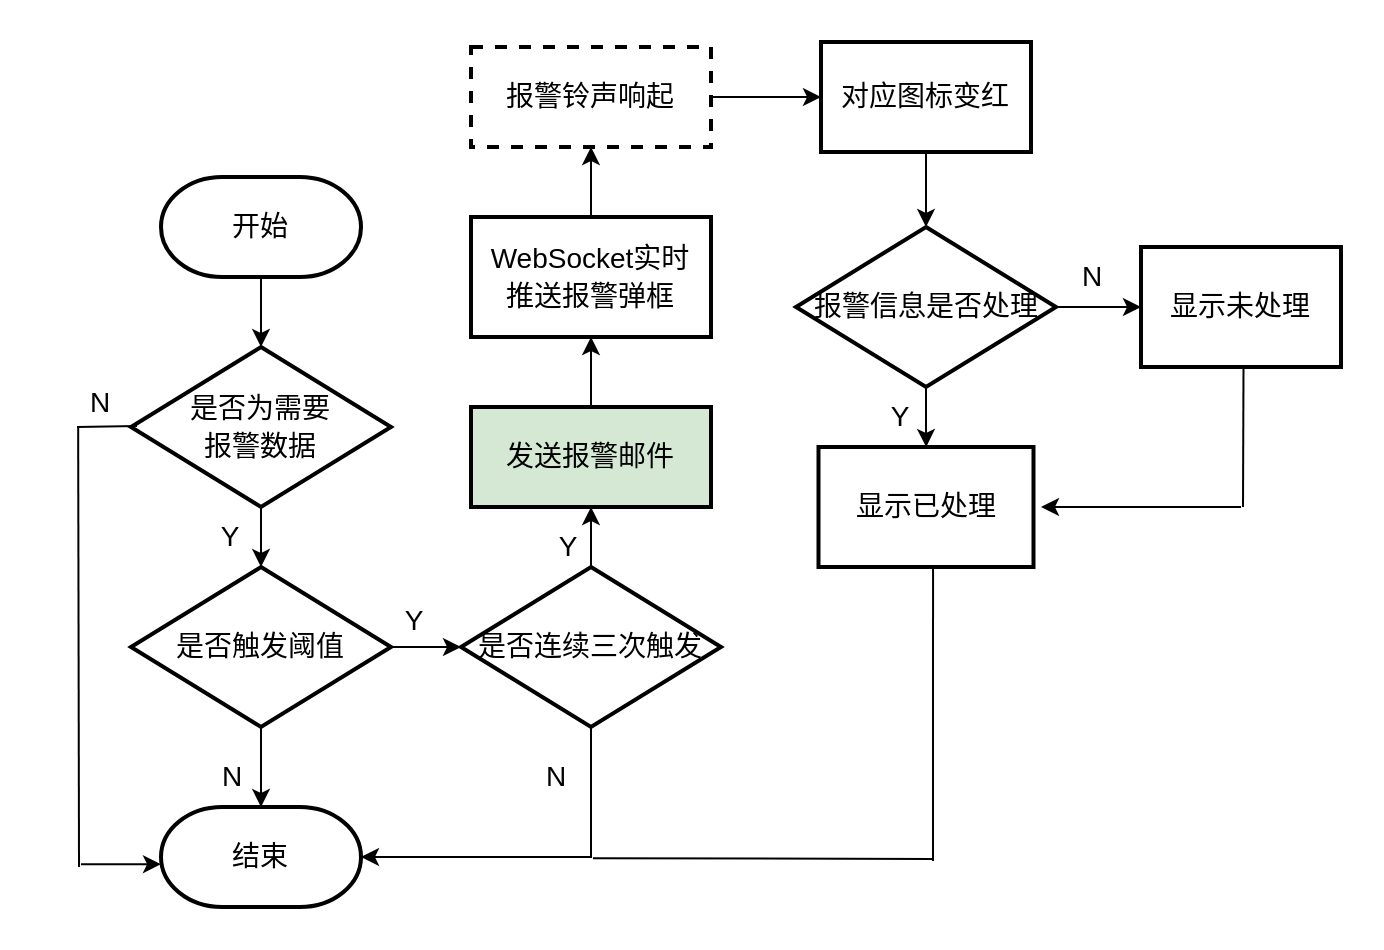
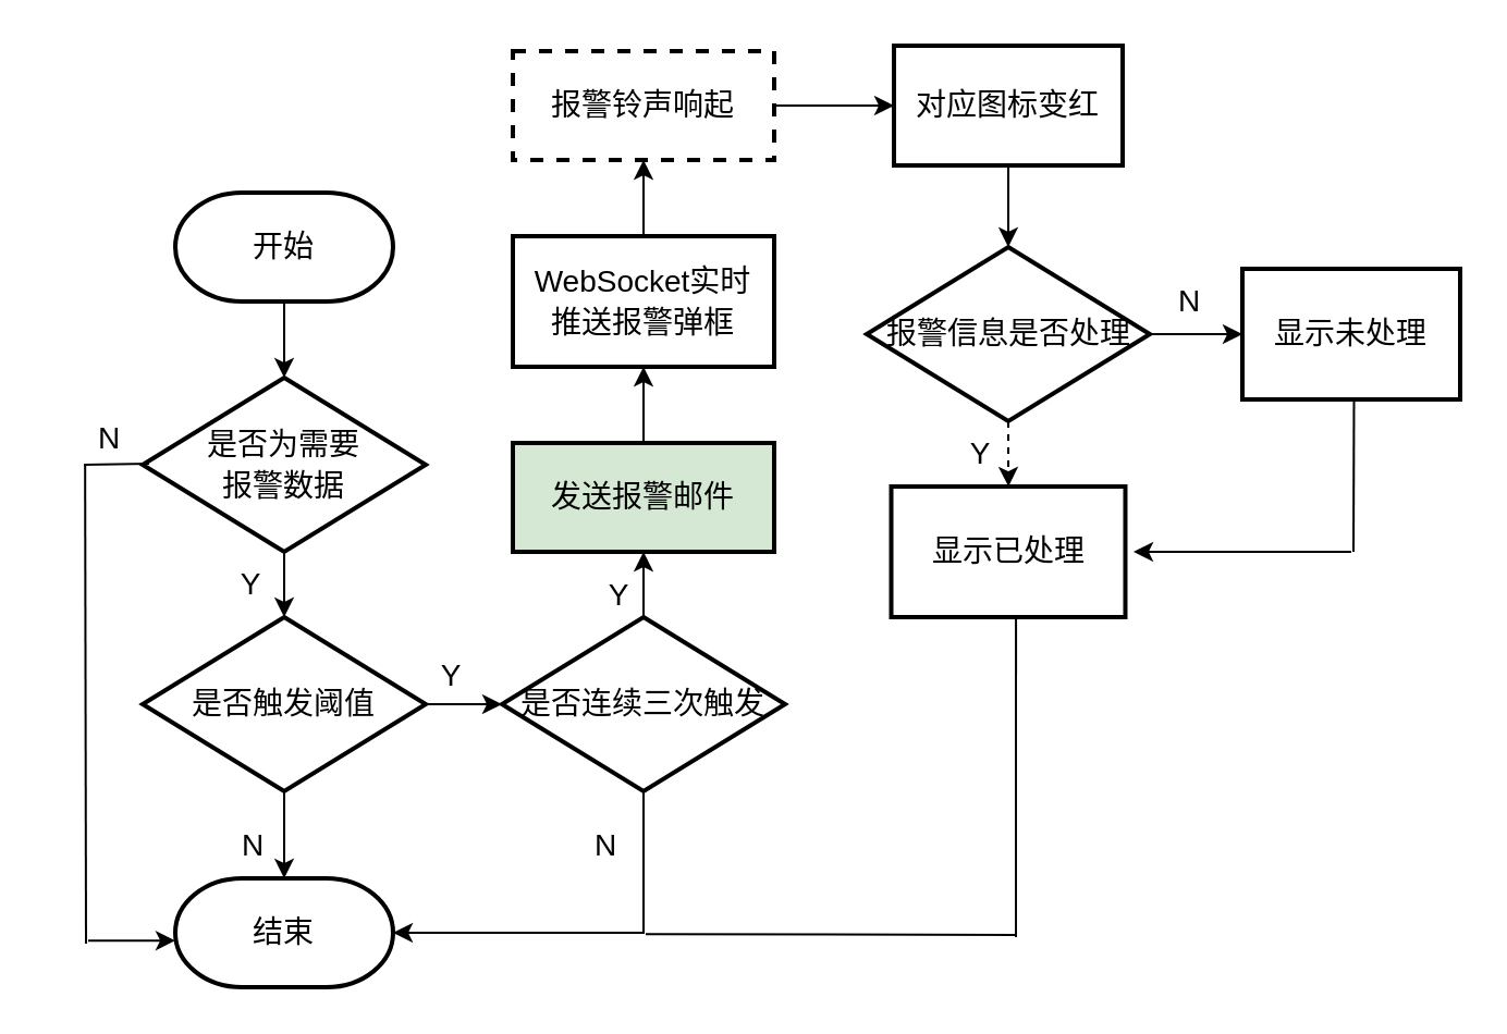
  <mxCell id="0" />
  <mxCell id="1" parent="0" />
  <mxCell id="2" value="" style="edgeStyle=orthogonalEdgeStyle;rounded=0;orthogonalLoop=1;jettySize=auto;html=1;" edge="1" parent="1" source="3" target="5"><mxGeometry relative="1" as="geometry" /></mxCell>
  <mxCell id="3" value="&lt;font style=&quot;font-size: 14px;&quot;&gt;开始&lt;/font&gt;" style="strokeWidth=2;html=1;shape=mxgraph.flowchart.terminator;whiteSpace=wrap;" parent="1" vertex="1"><mxGeometry x="80" y="88" width="100" height="50" as="geometry" /></mxCell>
  <mxCell id="4" value="" style="edgeStyle=orthogonalEdgeStyle;rounded=0;orthogonalLoop=1;jettySize=auto;html=1;" parent="1" source="5" target="8" edge="1"><mxGeometry relative="1" as="geometry" /></mxCell>
  <mxCell id="5" value="&lt;div style=&quot;line-height: 50%;&quot;&gt;&lt;p class=&quot;MsoNormal&quot;&gt;&lt;font style=&quot;font-size: 14px; line-height: 50%;&quot;&gt;是否为需要&lt;/font&gt;&lt;/p&gt;&lt;p class=&quot;MsoNormal&quot;&gt;&lt;font style=&quot;font-size: 14px; line-height: 50%;&quot;&gt;报警数据&lt;/font&gt;&lt;/p&gt;&lt;/div&gt;" style="rhombus;whiteSpace=wrap;html=1;strokeWidth=2;" parent="1" vertex="1"><mxGeometry x="65" y="173" width="130" height="80" as="geometry" /></mxCell>
  <mxCell id="6" value="" style="edgeStyle=orthogonalEdgeStyle;rounded=0;orthogonalLoop=1;jettySize=auto;html=1;" parent="1" source="8" target="10" edge="1"><mxGeometry relative="1" as="geometry" /></mxCell>
  <mxCell id="7" style="edgeStyle=orthogonalEdgeStyle;rounded=0;orthogonalLoop=1;jettySize=auto;html=1;" parent="1" source="8" target="11" edge="1"><mxGeometry relative="1" as="geometry" /></mxCell>
  <mxCell id="8" value="&lt;p class=&quot;MsoNormal&quot;&gt;&lt;font face=&quot;Helvetica&quot; style=&quot;font-size: 14px;&quot;&gt;是否触发阈值&lt;/font&gt;&lt;/p&gt;" style="rhombus;whiteSpace=wrap;html=1;strokeWidth=2;" parent="1" vertex="1"><mxGeometry x="65" y="283" width="130" height="80" as="geometry" /></mxCell>
  <mxCell id="9" value="" style="edgeStyle=orthogonalEdgeStyle;rounded=0;orthogonalLoop=1;jettySize=auto;html=1;" parent="1" source="10" target="17" edge="1"><mxGeometry relative="1" as="geometry" /></mxCell>
  <mxCell id="10" value="&lt;p class=&quot;MsoNormal&quot;&gt;&lt;font style=&quot;font-size: 14px;&quot;&gt;是否连续三次触发&lt;/font&gt;&lt;/p&gt;" style="rhombus;whiteSpace=wrap;html=1;strokeWidth=2;" parent="1" vertex="1"><mxGeometry x="230" y="283" width="130" height="80" as="geometry" /></mxCell>
  <mxCell id="11" value="&lt;font style=&quot;font-size: 14px;&quot;&gt;结束&lt;/font&gt;" style="strokeWidth=2;html=1;shape=mxgraph.flowchart.terminator;whiteSpace=wrap;" parent="1" vertex="1"><mxGeometry x="80" y="403" width="100" height="50" as="geometry" /></mxCell>
  <mxCell id="12" style="edgeStyle=orthogonalEdgeStyle;rounded=0;orthogonalLoop=1;jettySize=auto;html=1;exitX=0.5;exitY=1;exitDx=0;exitDy=0;entryX=1;entryY=0.5;entryDx=0;entryDy=0;entryPerimeter=0;" parent="1" source="10" target="11" edge="1"><mxGeometry relative="1" as="geometry"><Array as="points"><mxPoint x="295" y="428" /></Array></mxGeometry></mxCell>
  <mxCell id="13" value="" style="endArrow=none;html=1;rounded=0;" parent="1" edge="1"><mxGeometry width="50" height="50" relative="1" as="geometry"><mxPoint x="38" y="213" as="sourcePoint" /><mxPoint x="68" y="212.5" as="targetPoint" /></mxGeometry></mxCell>
  <mxCell id="14" value="" style="endArrow=none;html=1;rounded=0;" parent="1" edge="1"><mxGeometry width="50" height="50" relative="1" as="geometry"><mxPoint x="39" y="433" as="sourcePoint" /><mxPoint x="38.58" y="213" as="targetPoint" /></mxGeometry></mxCell>
  <mxCell id="15" value="" style="endArrow=classic;html=1;rounded=0;" parent="1" edge="1"><mxGeometry width="50" height="50" relative="1" as="geometry"><mxPoint x="40" y="431.58" as="sourcePoint" /><mxPoint x="80" y="431.58" as="targetPoint" /></mxGeometry></mxCell>
  <mxCell id="16" value="" style="edgeStyle=orthogonalEdgeStyle;rounded=0;orthogonalLoop=1;jettySize=auto;html=1;" parent="1" source="17" target="19" edge="1"><mxGeometry relative="1" as="geometry" /></mxCell>
  <mxCell id="17" value="&lt;p class=&quot;MsoNormal&quot;&gt;&lt;font face=&quot;Helvetica&quot; style=&quot;font-size: 14px;&quot;&gt;发送报警邮件&lt;/font&gt;&lt;span style=&quot;mso-spacerun:'yes';font-family:宋体;mso-ascii-font-family:Calibri;&lt;br/&gt;mso-hansi-font-family:Calibri;mso-bidi-font-family:'Times New Roman';font-size:10.5pt;&lt;br/&gt;mso-font-kerning:1.0pt;&quot;&gt;&lt;/span&gt;&lt;/p&gt;" style="whiteSpace=wrap;html=1;strokeWidth=2;fillColor=#d5e8d4;" parent="1" vertex="1"><mxGeometry x="235" y="203" width="120" height="50" as="geometry" /></mxCell>
  <mxCell id="18" value="" style="edgeStyle=orthogonalEdgeStyle;rounded=0;orthogonalLoop=1;jettySize=auto;html=1;" parent="1" source="19" target="21" edge="1"><mxGeometry relative="1" as="geometry" /></mxCell>
  <mxCell id="19" value="&lt;div style=&quot;line-height: 50%;&quot;&gt;&lt;p class=&quot;MsoNormal&quot;&gt;&lt;font style=&quot;font-size: 14px; line-height: 50%;&quot; face=&quot;Helvetica&quot;&gt;&lt;font&gt;WebSocket&lt;/font&gt;&lt;font&gt;实时&lt;/font&gt;&lt;/font&gt;&lt;/p&gt;&lt;p class=&quot;MsoNormal&quot;&gt;&lt;font face=&quot;Helvetica&quot;&gt;&lt;font style=&quot;font-size: 14px; line-height: 50%;&quot;&gt;推送报警弹框&lt;/font&gt;&lt;/font&gt;&lt;/p&gt;&lt;/div&gt;" style="whiteSpace=wrap;html=1;strokeWidth=2;" parent="1" vertex="1"><mxGeometry x="235" y="108" width="120" height="60" as="geometry" /></mxCell>
  <mxCell id="20" value="" style="edgeStyle=orthogonalEdgeStyle;rounded=0;orthogonalLoop=1;jettySize=auto;html=1;" parent="1" source="21" target="23" edge="1"><mxGeometry relative="1" as="geometry" /></mxCell>
  <mxCell id="21" value="&lt;p class=&quot;MsoNormal&quot;&gt;&lt;font face=&quot;Helvetica&quot; style=&quot;font-size: 14px;&quot;&gt;报警铃声响起&lt;/font&gt;&lt;/p&gt;" style="whiteSpace=wrap;html=1;strokeWidth=2;dashed=1;" parent="1" vertex="1"><mxGeometry x="235" y="23" width="120" height="50" as="geometry" /></mxCell>
  <mxCell id="22" value="" style="edgeStyle=orthogonalEdgeStyle;rounded=0;orthogonalLoop=1;jettySize=auto;html=1;" parent="1" source="23" target="26" edge="1"><mxGeometry relative="1" as="geometry" /></mxCell>
  <mxCell id="23" value="&lt;p class=&quot;MsoNormal&quot;&gt;&lt;font style=&quot;font-size: 14px;&quot;&gt;对应图标变红&lt;/font&gt;&lt;/p&gt;" style="whiteSpace=wrap;html=1;strokeWidth=2;" parent="1" vertex="1"><mxGeometry x="410" y="20.5" width="105" height="55" as="geometry" /></mxCell>
- <mxCell id="24" value="" style="edgeStyle=orthogonalEdgeStyle;rounded=0;orthogonalLoop=1;jettySize=auto;html=1;" parent="1" source="26" target="27" edge="1"><mxGeometry relative="1" as="geometry" /></mxCell>
+ <mxCell id="24" value="" style="edgeStyle=orthogonalEdgeStyle;rounded=0;orthogonalLoop=1;jettySize=auto;html=1;dashed=1;" parent="1" source="26" target="27" edge="1"><mxGeometry relative="1" as="geometry" /></mxCell>
  <mxCell id="25" value="" style="edgeStyle=orthogonalEdgeStyle;rounded=0;orthogonalLoop=1;jettySize=auto;html=1;" parent="1" source="26" target="28" edge="1"><mxGeometry relative="1" as="geometry" /></mxCell>
  <mxCell id="26" value="&lt;p class=&quot;MsoNormal&quot;&gt;&lt;font face=&quot;Helvetica&quot; style=&quot;font-size: 14px;&quot;&gt;报警信息是否处理&lt;/font&gt;&lt;/p&gt;" style="rhombus;whiteSpace=wrap;html=1;strokeWidth=2;" parent="1" vertex="1"><mxGeometry x="397.5" y="113" width="130" height="80" as="geometry" /></mxCell>
  <mxCell id="27" value="&lt;p class=&quot;MsoNormal&quot;&gt;&lt;font face=&quot;Helvetica&quot; style=&quot;font-size: 14px;&quot;&gt;显示已处理&lt;/font&gt;&lt;/p&gt;" style="whiteSpace=wrap;html=1;strokeWidth=2;" parent="1" vertex="1"><mxGeometry x="408.75" y="223" width="107.5" height="60" as="geometry" /></mxCell>
  <mxCell id="28" value="&lt;p class=&quot;MsoNormal&quot;&gt;&lt;font face=&quot;Helvetica&quot; style=&quot;font-size: 14px;&quot;&gt;显示未处理&lt;/font&gt;&lt;span style=&quot;mso-spacerun:'yes';font-family:宋体;mso-ascii-font-family:Calibri;&lt;br/&gt;mso-hansi-font-family:Calibri;mso-bidi-font-family:'Times New Roman';font-size:10.5pt;&lt;br/&gt;mso-font-kerning:1.0pt;&quot;&gt;&lt;/span&gt;&lt;/p&gt;" style="whiteSpace=wrap;html=1;strokeWidth=2;" parent="1" vertex="1"><mxGeometry x="570" y="123" width="100" height="60" as="geometry" /></mxCell>
  <mxCell id="29" value="" style="endArrow=none;html=1;rounded=0;entryX=0.5;entryY=1;entryDx=0;entryDy=0;" parent="1" edge="1"><mxGeometry width="50" height="50" relative="1" as="geometry"><mxPoint x="621" y="253" as="sourcePoint" /><mxPoint x="621.25" y="183" as="targetPoint" /></mxGeometry></mxCell>
  <mxCell id="30" value="" style="endArrow=classic;html=1;rounded=0;" parent="1" edge="1"><mxGeometry width="50" height="50" relative="1" as="geometry"><mxPoint x="620" y="253" as="sourcePoint" /><mxPoint x="520" y="253" as="targetPoint" /></mxGeometry></mxCell>
  <mxCell id="31" value="" style="endArrow=none;html=1;rounded=0;entryX=0.57;entryY=1;entryDx=0;entryDy=0;entryPerimeter=0;" parent="1" edge="1"><mxGeometry width="50" height="50" relative="1" as="geometry"><mxPoint x="466" y="430" as="sourcePoint" /><mxPoint x="466.025" y="283" as="targetPoint" /></mxGeometry></mxCell>
  <mxCell id="32" value="" style="endArrow=none;html=1;rounded=0;" parent="1" edge="1"><mxGeometry width="50" height="50" relative="1" as="geometry"><mxPoint x="296" y="428.58" as="sourcePoint" /><mxPoint x="466" y="429" as="targetPoint" /></mxGeometry></mxCell>
  <mxCell id="33" value="&lt;font style=&quot;font-size: 14px;&quot;&gt;Y&lt;/font&gt;" style="text;html=1;align=center;verticalAlign=middle;whiteSpace=wrap;rounded=0;" parent="1" vertex="1"><mxGeometry x="85" y="253" width="60" height="30" as="geometry" /></mxCell>
  <mxCell id="34" value="&lt;font style=&quot;font-size: 14px;&quot;&gt;N&lt;/font&gt;" style="text;html=1;align=center;verticalAlign=middle;whiteSpace=wrap;rounded=0;" parent="1" vertex="1"><mxGeometry x="20" y="186" width="60" height="30" as="geometry" /></mxCell>
  <mxCell id="35" value="&lt;font style=&quot;font-size: 14px;&quot;&gt;N&lt;/font&gt;" style="text;html=1;align=center;verticalAlign=middle;whiteSpace=wrap;rounded=0;" parent="1" vertex="1"><mxGeometry x="86" y="373" width="60" height="30" as="geometry" /></mxCell>
  <mxCell id="36" value="&lt;font style=&quot;font-size: 14px;&quot;&gt;Y&lt;/font&gt;" style="text;html=1;align=center;verticalAlign=middle;whiteSpace=wrap;rounded=0;" parent="1" vertex="1"><mxGeometry x="177" y="295" width="60" height="30" as="geometry" /></mxCell>
  <mxCell id="37" value="&lt;font style=&quot;font-size: 14px;&quot;&gt;N&lt;/font&gt;" style="text;html=1;align=center;verticalAlign=middle;whiteSpace=wrap;rounded=0;" parent="1" vertex="1"><mxGeometry x="516.25" y="123" width="60" height="30" as="geometry" /></mxCell>
  <mxCell id="38" value="&lt;font style=&quot;font-size: 14px;&quot;&gt;Y&lt;/font&gt;" style="text;html=1;align=center;verticalAlign=middle;whiteSpace=wrap;rounded=0;" parent="1" vertex="1"><mxGeometry x="254" y="258" width="60" height="30" as="geometry" /></mxCell>
  <mxCell id="39" value="&lt;font style=&quot;font-size: 14px;&quot;&gt;N&lt;/font&gt;" style="text;html=1;align=center;verticalAlign=middle;whiteSpace=wrap;rounded=0;" parent="1" vertex="1"><mxGeometry x="248" y="373" width="60" height="30" as="geometry" /></mxCell>
  <mxCell id="40" value="&lt;font style=&quot;font-size: 14px;&quot;&gt;Y&lt;/font&gt;" style="text;html=1;align=center;verticalAlign=middle;whiteSpace=wrap;rounded=0;" parent="1" vertex="1"><mxGeometry x="420" y="193" width="60" height="30" as="geometry" /></mxCell>
